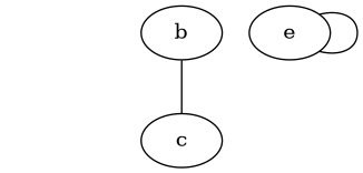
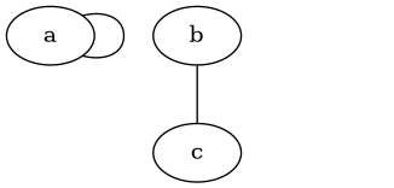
  strict graph {
+   a [height=0.5 width=0.75]
    b [height=0.5 width=0.75]
    c [height=0.5 width=0.75]
-   e [height=0.5 width=0.75]
+   a -- a
    b -- c
-   e -- e
  }
